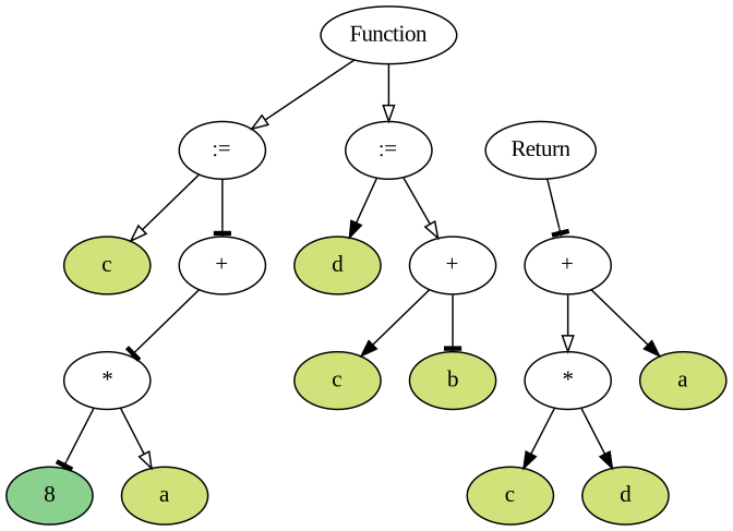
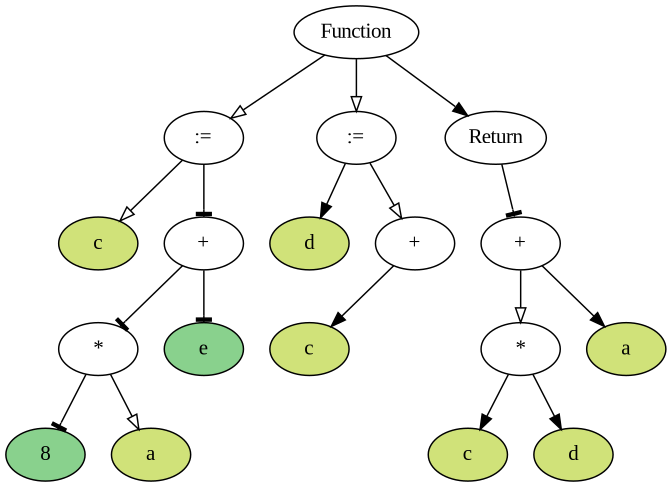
  digraph {
    fontname="Liberation Serif"
    node [fontname="Liberation Serif" style=filled]
    edge [arrowhead=onormal fontname="Liberation Serif"]
    n1 [label=Function style=""]
    n2 [label=":=" style=""]
    n3 [label=":=" style=""]
    n4 [label=Return style=""]
    n5 [fillcolor="#d0e279" label=c]
    n6 [label="+" style=""]
    n7 [fillcolor="#d0e279" label=d]
    n8 [label="+" style=""]
    n9 [label="+" style=""]
    n10 [label="*" style=""]
+   n11 [fillcolor="#89d18d" label=e]
    n12 [fillcolor="#89d18d" label=8]
    n13 [fillcolor="#d0e279" label=a]
    n14 [fillcolor="#d0e279" label=c]
-   n15 [fillcolor="#d0e279" label=b]
    n16 [label="*" style=""]
    n17 [fillcolor="#d0e279" label=a]
    n18 [fillcolor="#d0e279" label=c]
    n19 [fillcolor="#d0e279" label=d]
    n1 -> n2
    n1 -> n3
+   n1 -> n4 [arrowhead=normal]
    n2 -> n5
    n2 -> n6 [arrowhead=tee]
    n3 -> n7 [arrowhead=normal]
    n3 -> n8
    n4 -> n9 [arrowhead=tee]
    n6 -> n10 [arrowhead=tee]
+   n6 -> n11 [arrowhead=tee]
    n8 -> n14 [arrowhead=normal]
-   n8 -> n15 [arrowhead=tee]
    n9 -> n16
    n9 -> n17 [arrowhead=normal]
    n10 -> n12 [arrowhead=tee]
    n10 -> n13
    n16 -> n18 [arrowhead=normal]
    n16 -> n19 [arrowhead=normal]
  }
